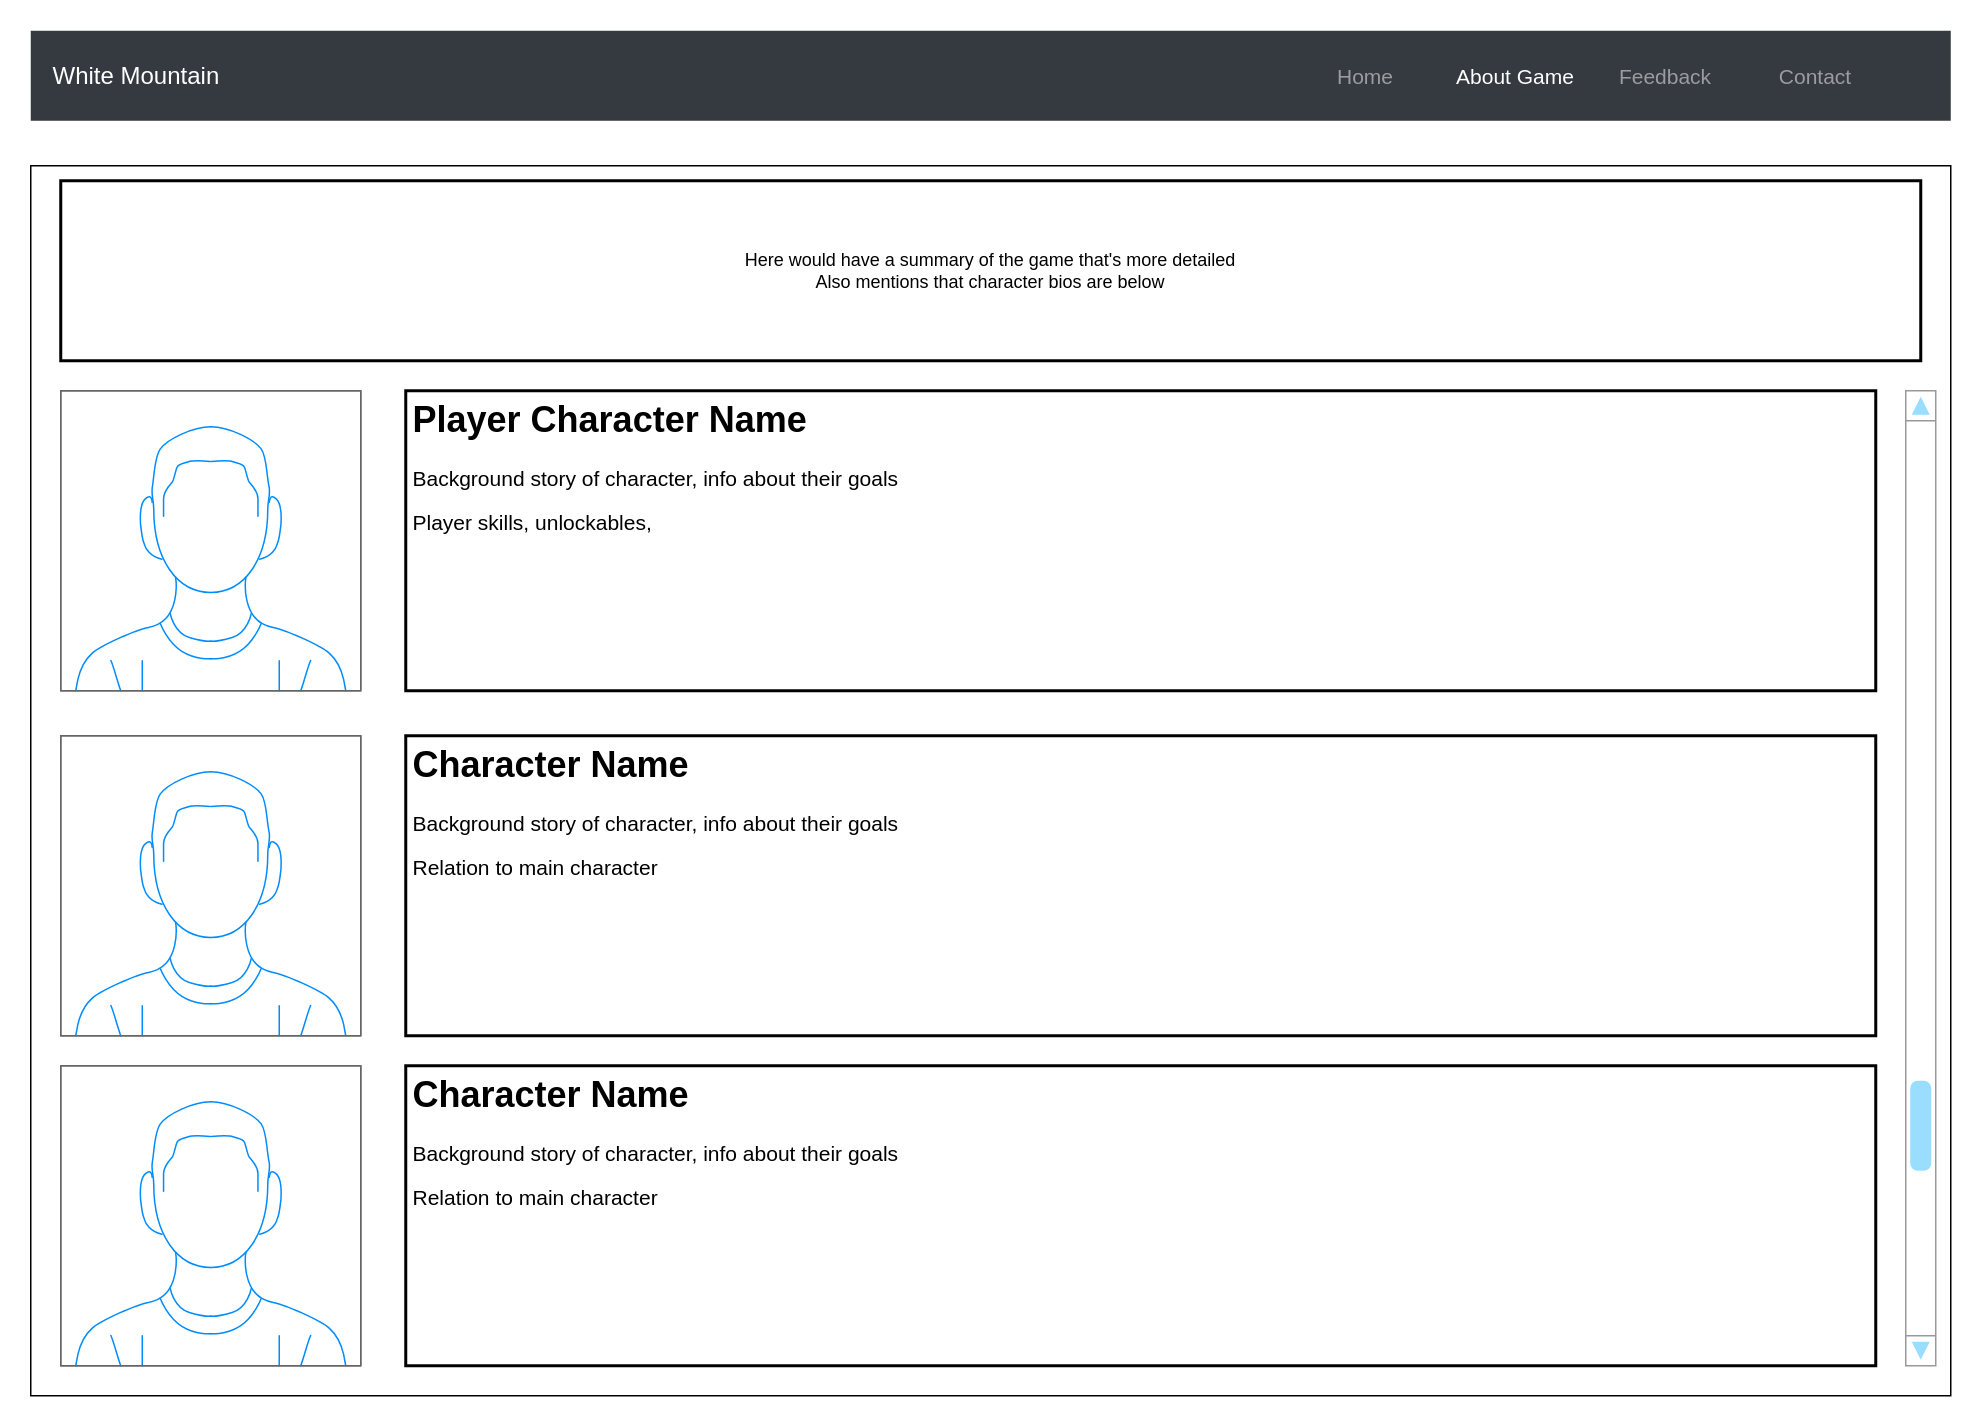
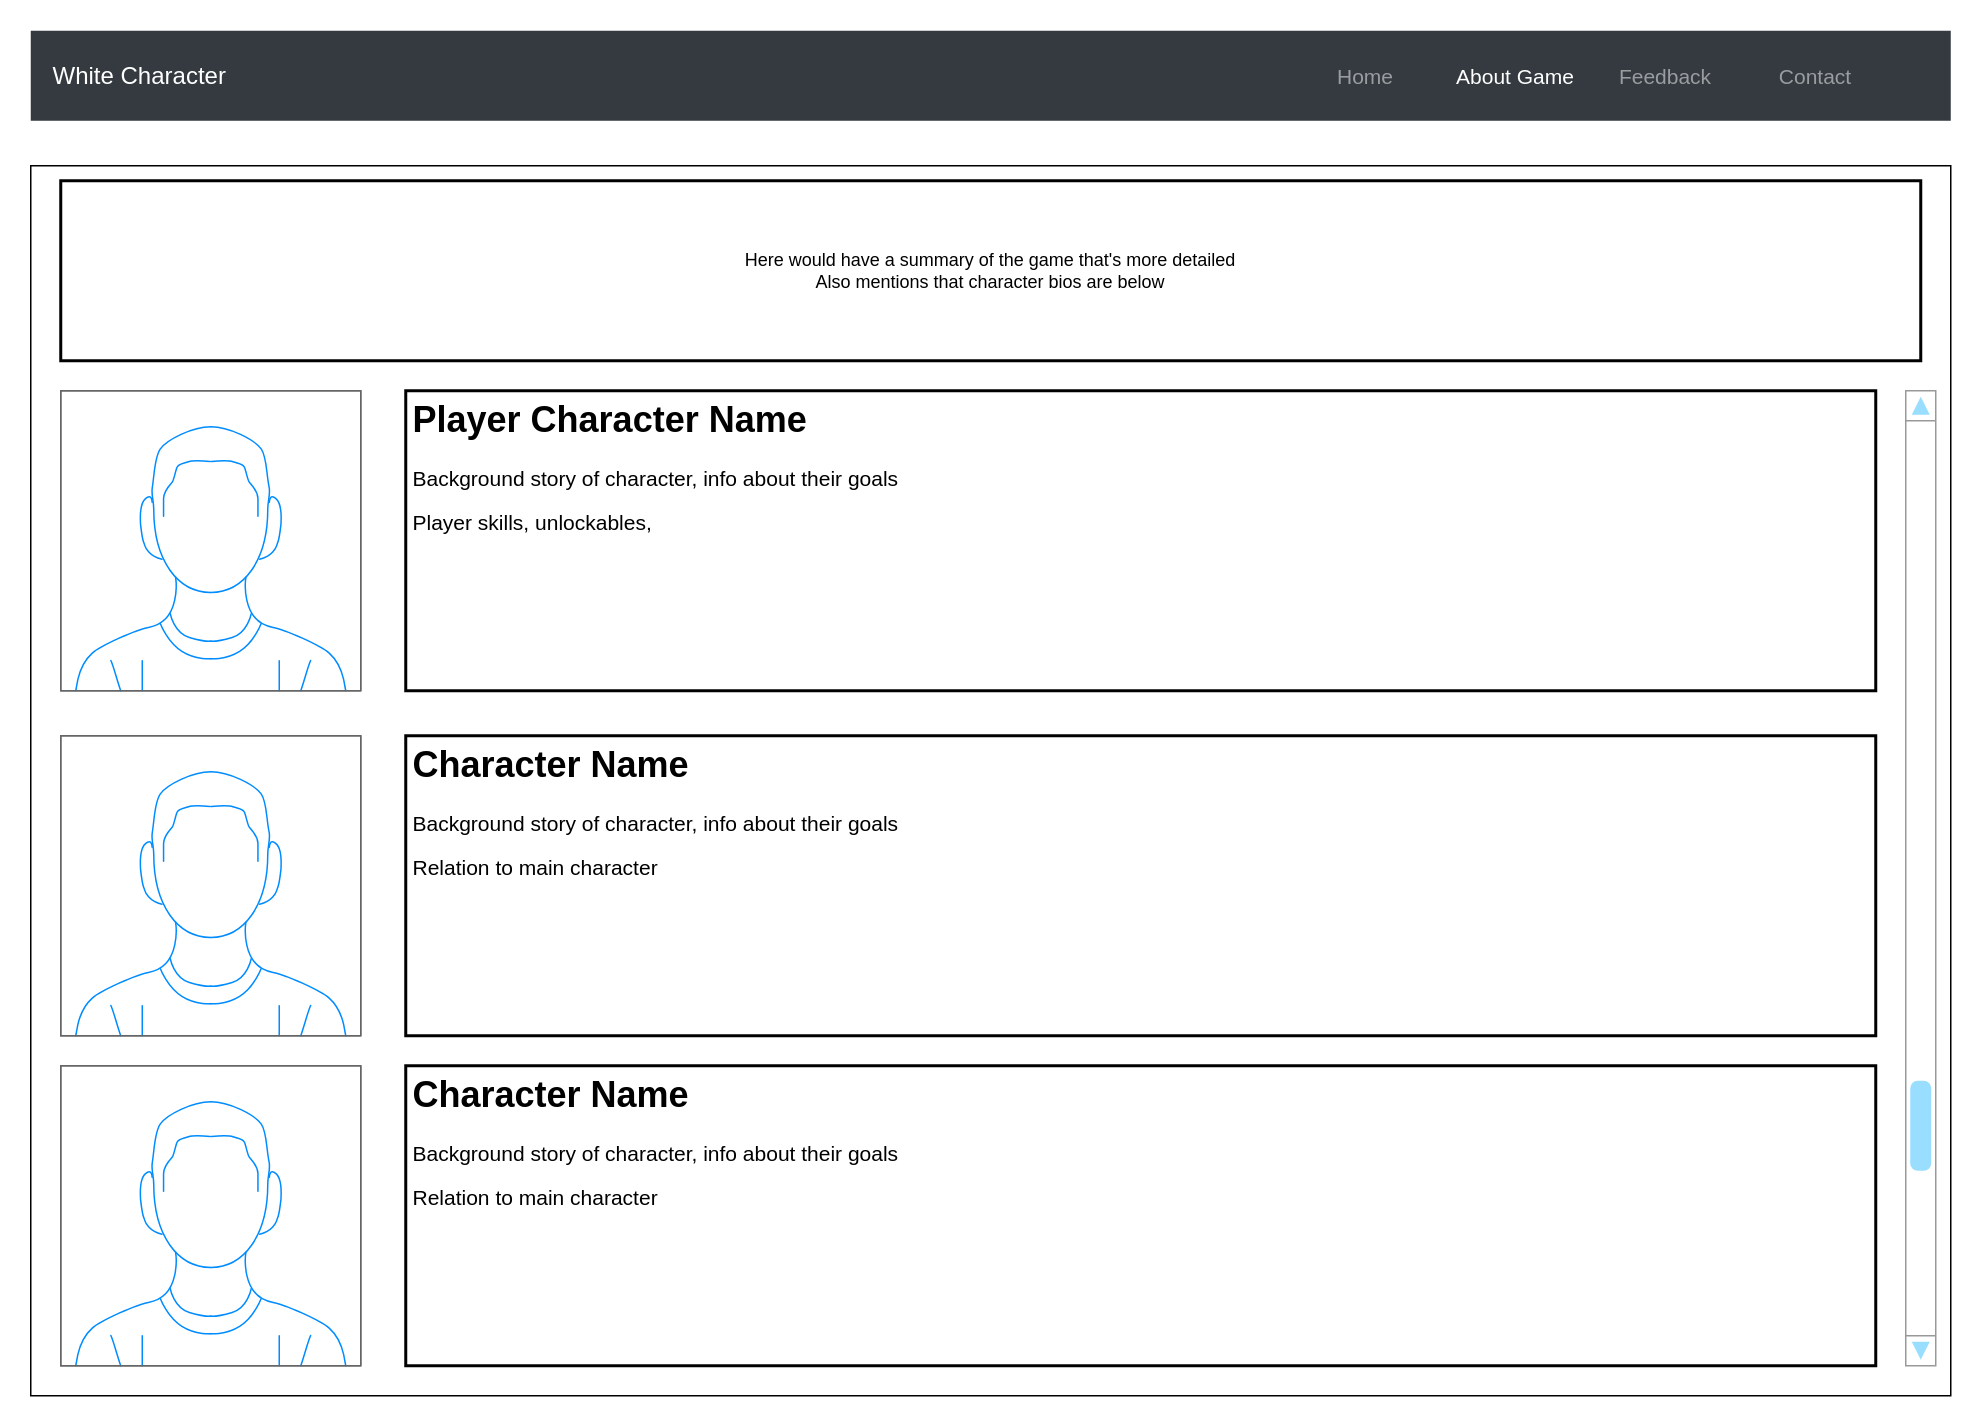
  <mxCell id="0" />
  <mxCell id="1" parent="0" />
- <mxCell id="2" value="White Mountain" style="shadow=0;dashed=0;fillColor=#343A40;strokeColor=none;fontSize=16;fontColor=#ffffff;align=left;spacing=15;html=1;" vertex="1" parent="1"><mxGeometry x="20" y="20" width="1280" height="60" as="geometry" /></mxCell>
+ <mxCell id="2" value="White Character" style="shadow=0;dashed=0;fillColor=#343A40;strokeColor=none;fontSize=16;fontColor=#ffffff;align=left;spacing=15;html=1;" vertex="1" parent="1"><mxGeometry x="20" y="20" width="1280" height="60" as="geometry" /></mxCell>
  <mxCell id="3" value="Home" style="fillColor=none;strokeColor=none;fontSize=14;align=center;fontColor=#9A9DA0;" vertex="1" parent="2"><mxGeometry width="100" height="40" relative="1" as="geometry"><mxPoint x="840" y="10" as="offset" /></mxGeometry></mxCell>
  <mxCell id="4" value="About Game" style="fillColor=none;strokeColor=none;fontSize=14;align=center;fontColor=#FFFFFF;" vertex="1" parent="2"><mxGeometry width="100" height="40" relative="1" as="geometry"><mxPoint x="940" y="10" as="offset" /></mxGeometry></mxCell>
  <mxCell id="5" value="Feedback" style="fillColor=none;strokeColor=none;fontSize=14;fontColor=#9A9DA0;align=center;spacingRight=0;" vertex="1" parent="2"><mxGeometry width="100" height="40" relative="1" as="geometry"><mxPoint x="1040" y="10" as="offset" /></mxGeometry></mxCell>
  <mxCell id="6" value="Contact" style="fillColor=none;strokeColor=none;fontSize=14;fontColor=#9A9DA0;align=center;imageAlign=left;" vertex="1" parent="2"><mxGeometry width="100" height="40" relative="1" as="geometry"><mxPoint x="1140" y="10" as="offset" /></mxGeometry></mxCell>
  <mxCell id="7" value="" style="rounded=0;whiteSpace=wrap;html=1;fontColor=#FFFFFF;" vertex="1" parent="1"><mxGeometry x="20" y="110" width="1280" height="820" as="geometry" /></mxCell>
  <mxCell id="8" value="Here would have a summary of the game that's more detailed&lt;br&gt;Also mentions that character bios are below" style="text;fillColor=none;spacing=5;spacingTop=0;whiteSpace=wrap;overflow=hidden;rounded=0;fontColor=#000000;align=center;labelBorderColor=none;verticalAlign=middle;html=1;strokeColor=#000000;strokeWidth=2;" vertex="1" parent="1"><mxGeometry x="40" y="120" width="1240" height="120" as="geometry" /></mxCell>
  <mxCell id="9" value="" style="verticalLabelPosition=bottom;shadow=0;dashed=0;align=center;html=1;verticalAlign=top;strokeWidth=1;shape=mxgraph.mockup.containers.userMale;strokeColor=#666666;strokeColor2=#008cff;fontColor=#000000;" vertex="1" parent="1"><mxGeometry x="40" y="260" width="200" height="200" as="geometry" /></mxCell>
  <mxCell id="10" value="&lt;h1&gt;Player Character Name&lt;/h1&gt;&lt;p&gt;&lt;font style=&quot;font-size: 14px&quot;&gt;Background story of character, info about their goals&lt;/font&gt;&lt;/p&gt;&lt;p&gt;&lt;span style=&quot;font-size: 14px&quot;&gt;Player skills, unlockables,&lt;/span&gt;&lt;br&gt;&lt;/p&gt;" style="text;html=1;fillColor=none;spacing=5;spacingTop=-20;whiteSpace=wrap;overflow=hidden;rounded=0;fontColor=#000000;strokeColor=#000000;strokeWidth=2;" vertex="1" parent="1"><mxGeometry x="270" y="260" width="980" height="200" as="geometry" /></mxCell>
  <mxCell id="11" value="" style="verticalLabelPosition=bottom;shadow=0;dashed=0;align=center;html=1;verticalAlign=top;strokeWidth=1;shape=mxgraph.mockup.containers.userMale;strokeColor=#666666;strokeColor2=#008cff;fontColor=#000000;" vertex="1" parent="1"><mxGeometry x="40" y="490" width="200" height="200" as="geometry" /></mxCell>
  <mxCell id="12" value="&lt;h1&gt;Character Name&lt;/h1&gt;&lt;p&gt;&lt;font style=&quot;font-size: 14px&quot;&gt;Background story of character, info about their goals&lt;/font&gt;&lt;/p&gt;&lt;p&gt;&lt;span style=&quot;font-size: 14px&quot;&gt;Relation to main character&lt;/span&gt;&lt;br&gt;&lt;/p&gt;" style="text;html=1;fillColor=none;spacing=5;spacingTop=-20;whiteSpace=wrap;overflow=hidden;rounded=0;fontColor=#000000;strokeColor=#000000;strokeWidth=2;" vertex="1" parent="1"><mxGeometry x="270" y="490" width="980" height="200" as="geometry" /></mxCell>
  <mxCell id="13" value="" style="verticalLabelPosition=bottom;shadow=0;dashed=0;align=center;html=1;verticalAlign=top;strokeWidth=1;shape=mxgraph.mockup.containers.userMale;strokeColor=#666666;strokeColor2=#008cff;fontColor=#000000;" vertex="1" parent="1"><mxGeometry x="40" y="710" width="200" height="200" as="geometry" /></mxCell>
  <mxCell id="14" value="&lt;h1&gt;Character Name&lt;/h1&gt;&lt;p&gt;&lt;font style=&quot;font-size: 14px&quot;&gt;Background story of character, info about their goals&lt;/font&gt;&lt;/p&gt;&lt;p&gt;&lt;span style=&quot;font-size: 14px&quot;&gt;Relation to main character&lt;/span&gt;&lt;br&gt;&lt;/p&gt;" style="text;html=1;fillColor=none;spacing=5;spacingTop=-20;whiteSpace=wrap;overflow=hidden;rounded=0;fontColor=#000000;strokeColor=#000000;strokeWidth=2;" vertex="1" parent="1"><mxGeometry x="270" y="710" width="980" height="200" as="geometry" /></mxCell>
  <mxCell id="15" value="" style="verticalLabelPosition=bottom;shadow=0;dashed=0;align=center;html=1;verticalAlign=top;strokeWidth=1;shape=mxgraph.mockup.navigation.scrollBar;strokeColor=#999999;barPos=20;fillColor2=#99ddff;strokeColor2=none;direction=north;gradientColor=none;fontColor=#000000;" vertex="1" parent="1"><mxGeometry x="1270" y="260" width="20" height="650" as="geometry" /></mxCell>
